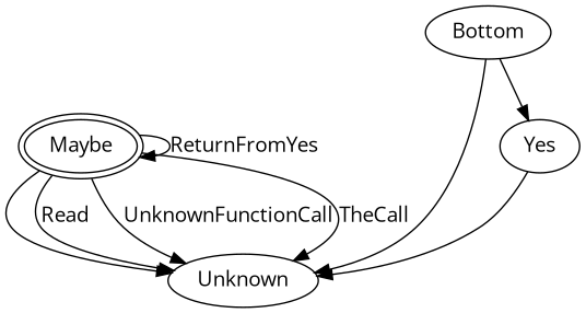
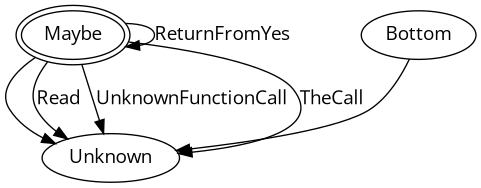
  digraph {
    fontname="Open Sans"
    node [fontname="Open Sans"]
    edge [fontname="Open Sans"]
    Maybe [peripheries=2]
    Unknown
    Bottom
-   Yes
    Maybe -> Maybe [label=ReturnFromYes]
    Maybe -> Unknown
    Maybe -> Unknown [label=Read]
    Maybe -> Unknown [label=UnknownFunctionCall]
    Maybe -> Unknown [label=TheCall]
    Bottom -> Unknown
-   Bottom -> Yes
-   Yes -> Unknown
  }
